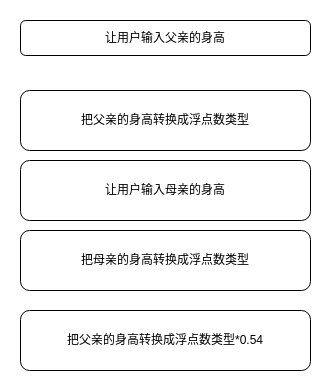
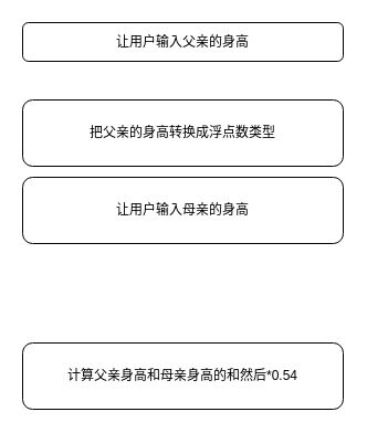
  <mxCell id="0" />
  <mxCell id="1" parent="0" />
  <mxCell id="2" value="让用户输入父亲的身高" style="rounded=1;whiteSpace=wrap;html=1;" parent="1" vertex="1"><mxGeometry x="20" y="20" width="290" height="35" as="geometry" /></mxCell>
  <mxCell id="3" value="把父亲的身高转换成浮点数类型" style="rounded=1;whiteSpace=wrap;html=1;" parent="1" vertex="1"><mxGeometry x="20" y="90" width="290" height="60" as="geometry" /></mxCell>
  <mxCell id="4" value="让用户输入母亲的身高" style="rounded=1;whiteSpace=wrap;html=1;" parent="1" vertex="1"><mxGeometry x="20" y="160" width="290" height="60" as="geometry" /></mxCell>
- <mxCell id="5" value="把母亲的身高转换成浮点数类型" style="rounded=1;whiteSpace=wrap;html=1;" parent="1" vertex="1"><mxGeometry x="20" y="230" width="290" height="60" as="geometry" /></mxCell>
- <mxCell id="6" value="把父亲的身高转换成浮点数类型*0.54" style="rounded=1;whiteSpace=wrap;html=1;" parent="1" vertex="1"><mxGeometry x="20" y="310" width="290" height="60" as="geometry" /></mxCell>
+ <mxCell id="6" value="计算父亲身高和母亲身高的和然后*0.54" style="rounded=1;whiteSpace=wrap;html=1;" parent="1" vertex="1"><mxGeometry x="20" y="310" width="290" height="60" as="geometry" /></mxCell>
